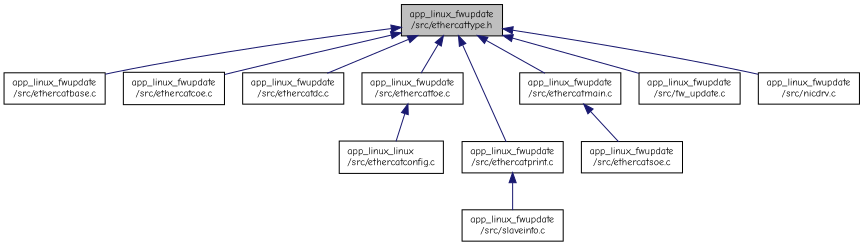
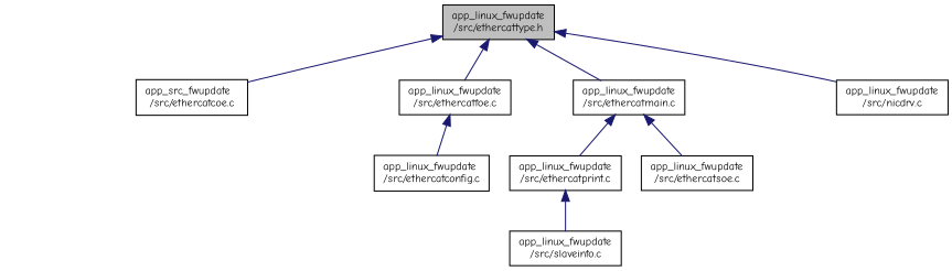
  digraph {
    fontname="Comic Neue"
    node [color=black fillcolor=white fontname="Comic Neue" fontsize=10 shape=record style=filled]
    edge [color=midnightblue dir=back fontname="Comic Neue" fontsize=10 labelfontname=Helvetica labelfontsize=10 style=solid]
    n1 [fillcolor=grey75 fontcolor=black height=0.2 label="app_linux_fwupdate\l/src/ethercattype.h" width=0.4]
-   n2 [height=0.2 label="app_linux_fwupdate\l/src/ethercatbase.c" width=0.4]
-   n3 [height=0.2 label="app_linux_fwupdate\l/src/ethercatcoe.c" width=0.4]
-   n4 [height=0.2 label="app_linux_fwupdate\l/src/ethercatdc.c" width=0.4]
+   n3 [height=0.2 label="app_src_fwupdate\l/src/ethercatcoe.c" width=0.4]
    n5 [height=0.2 label="app_linux_fwupdate\l/src/ethercatfoe.c" width=0.4]
    n6 [height=0.2 label="app_linux_fwupdate\l/src/ethercatmain.c" width=0.4]
    n7 [height=0.2 label="app_linux_fwupdate\l/src/ethercatprint.c" width=0.4]
-   n8 [height=0.2 label="app_linux_fwupdate\l/src/fw_update.c" width=0.4]
    n9 [height=0.2 label="app_linux_fwupdate\l/src/nicdrv.c" width=0.4]
-   n10 [height=0.2 label="app_linux_linux\l/src/ethercatconfig.c" width=0.4]
+   n10 [height=0.2 label="app_linux_fwupdate\l/src/ethercatconfig.c" width=0.4]
    n11 [height=0.2 label="app_linux_fwupdate\l/src/ethercatsoe.c" width=0.4]
    n12 [height=0.2 label="app_linux_fwupdate\l/src/slaveinfo.c" width=0.4]
-   n1 -> n2
    n1 -> n3
-   n1 -> n4
    n1 -> n5
    n1 -> n6
-   n1 -> n7
-   n1 -> n8
+   n6 -> n7
    n1 -> n9
    n5 -> n10
    n6 -> n11
    n7 -> n12
  }
